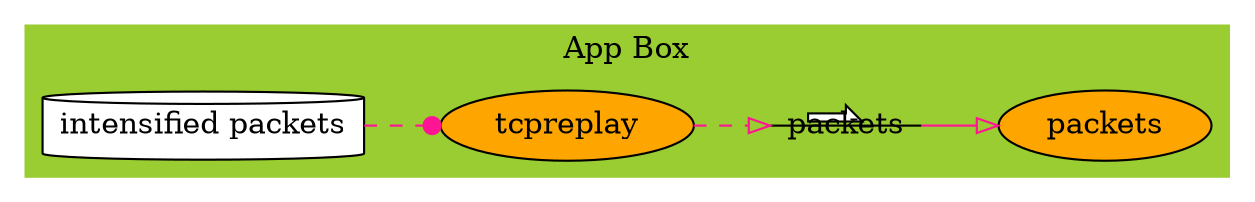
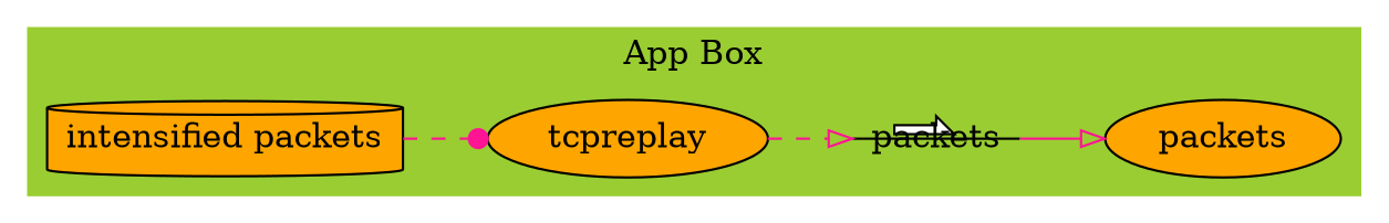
  digraph {
    rankdir=LR
    node [fillcolor=orange shape=ellipse style=filled]
    edge [color=deeppink style=dashed arrowhead=onormal]
    n1 [height=0.2 label=packets width=0.2]
-   n2 [fillcolor=white height=0.2 label="intensified packets" shape=cylinder width=0.2]
+   n2 [height=0.2 label="intensified packets" shape=cylinder width=0.2]
    n3 [height=0.2 label=tcpreplay width=0.2]
    n4 [fillcolor=white height=0.2 label=packets shape=primersite width=0.2]
    subgraph cluster_1 {
      color=yellowgreen
      label="App Box"
      style=filled
      n1
      n2
      n3
      n4
    }
    n2 -> n3 [arrowhead=dot]
    n3 -> n4
    n4 -> n1 [style=solid]
  }
